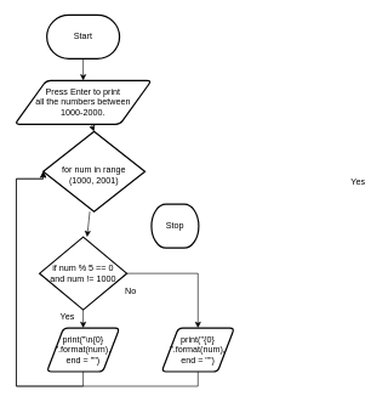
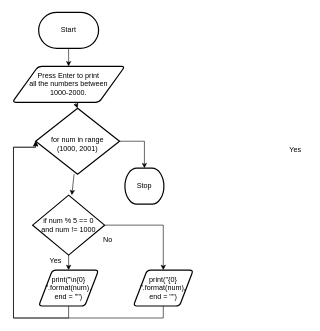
  <mxCell id="0" />
  <mxCell id="1" parent="0" />
  <mxCell id="2" style="edgeStyle=none;html=1;entryX=0.5;entryY=0;entryDx=0;entryDy=0;" edge="1" parent="1" source="3" target="11"><mxGeometry relative="1" as="geometry" /></mxCell>
  <mxCell id="3" value="Start" style="strokeWidth=2;html=1;shape=mxgraph.flowchart.terminator;whiteSpace=wrap;" parent="1" vertex="1"><mxGeometry x="64" y="20" width="100" height="60" as="geometry" /></mxCell>
  <mxCell id="4" value="Stop" style="strokeWidth=2;html=1;shape=mxgraph.flowchart.terminator;whiteSpace=wrap;" parent="1" vertex="1"><mxGeometry x="208" y="280" width="65" height="60" as="geometry" /></mxCell>
  <mxCell id="5" value="Yes" style="text;html=1;align=center;verticalAlign=middle;resizable=0;points=[];autosize=1;strokeColor=none;fillColor=none;" parent="1" vertex="1"><mxGeometry x="472" y="240" width="40" height="20" as="geometry" /></mxCell>
  <mxCell id="6" value="No" style="text;html=1;align=center;verticalAlign=middle;resizable=0;points=[];autosize=1;strokeColor=none;fillColor=none;" parent="1" vertex="1"><mxGeometry x="164" y="390" width="30" height="20" as="geometry" /></mxCell>
  <mxCell id="7" style="edgeStyle=none;html=1;" edge="1" parent="1" source="9" target="14"><mxGeometry relative="1" as="geometry" /></mxCell>
+ <mxCell id="8" style="edgeStyle=orthogonalEdgeStyle;rounded=0;html=1;entryX=0.5;entryY=0;entryDx=0;entryDy=0;entryPerimeter=0;" edge="1" parent="1" source="9" target="4"><mxGeometry relative="1" as="geometry"><mxPoint x="372" y="340" as="targetPoint" /></mxGeometry></mxCell>
  <mxCell id="9" value="for num in range&lt;br&gt;(1000, 2001)" style="strokeWidth=2;html=1;shape=mxgraph.flowchart.decision;whiteSpace=wrap;spacingBottom=-8;" parent="1" vertex="1"><mxGeometry x="59" y="180" width="140" height="110" as="geometry" /></mxCell>
  <mxCell id="10" style="edgeStyle=none;html=1;entryX=0.5;entryY=0;entryDx=0;entryDy=0;entryPerimeter=0;" edge="1" parent="1" source="11" target="9"><mxGeometry relative="1" as="geometry" /></mxCell>
  <mxCell id="11" value="Press Enter to print &lt;br&gt;all the numbers between &lt;br&gt;1000-2000." style="shape=parallelogram;html=1;strokeWidth=2;perimeter=parallelogramPerimeter;whiteSpace=wrap;rounded=1;arcSize=12;size=0.23;" vertex="1" parent="1"><mxGeometry x="20" y="110" width="188" height="60" as="geometry" /></mxCell>
  <mxCell id="12" style="edgeStyle=none;html=1;entryX=0.5;entryY=0;entryDx=0;entryDy=0;" edge="1" parent="1" source="14" target="16"><mxGeometry relative="1" as="geometry" /></mxCell>
  <mxCell id="13" style="edgeStyle=orthogonalEdgeStyle;html=1;entryX=0.5;entryY=0;entryDx=0;entryDy=0;rounded=0;" edge="1" parent="1" source="14" target="19"><mxGeometry relative="1" as="geometry" /></mxCell>
  <mxCell id="14" value="if num % 5 == 0 &lt;br&gt;and num != 1000" style="strokeWidth=2;html=1;shape=mxgraph.flowchart.decision;whiteSpace=wrap;" vertex="1" parent="1"><mxGeometry x="54" y="325" width="120" height="100" as="geometry" /></mxCell>
  <mxCell id="15" style="edgeStyle=orthogonalEdgeStyle;rounded=0;html=1;entryX=0;entryY=0.5;entryDx=0;entryDy=0;entryPerimeter=0;" edge="1" parent="1" source="16" target="9"><mxGeometry relative="1" as="geometry"><mxPoint x="22" y="290" as="targetPoint" /><Array as="points"><mxPoint x="114" y="530" /><mxPoint x="22" y="530" /><mxPoint x="22" y="245" /></Array></mxGeometry></mxCell>
  <mxCell id="16" value="print(&quot;\n{0} &quot;.format(num), end = &quot;&quot;)" style="shape=parallelogram;html=1;strokeWidth=2;perimeter=parallelogramPerimeter;whiteSpace=wrap;rounded=1;arcSize=12;size=0.23;" vertex="1" parent="1"><mxGeometry x="64" y="450" width="100" height="60" as="geometry" /></mxCell>
  <mxCell id="17" value="Yes" style="text;html=1;align=center;verticalAlign=middle;resizable=0;points=[];autosize=1;strokeColor=none;fillColor=none;" vertex="1" parent="1"><mxGeometry x="72" y="425" width="40" height="20" as="geometry" /></mxCell>
  <mxCell id="18" style="edgeStyle=orthogonalEdgeStyle;rounded=0;html=1;entryX=0;entryY=0.5;entryDx=0;entryDy=0;entryPerimeter=0;" edge="1" parent="1" source="19" target="9"><mxGeometry relative="1" as="geometry"><Array as="points"><mxPoint x="272" y="530" /><mxPoint x="22" y="530" /><mxPoint x="22" y="245" /></Array></mxGeometry></mxCell>
  <mxCell id="19" value="print(&quot;{0} &quot;.format(num), end = &quot;&quot;)" style="shape=parallelogram;html=1;strokeWidth=2;perimeter=parallelogramPerimeter;whiteSpace=wrap;rounded=1;arcSize=12;size=0.23;" vertex="1" parent="1"><mxGeometry x="222" y="450" width="100" height="60" as="geometry" /></mxCell>
